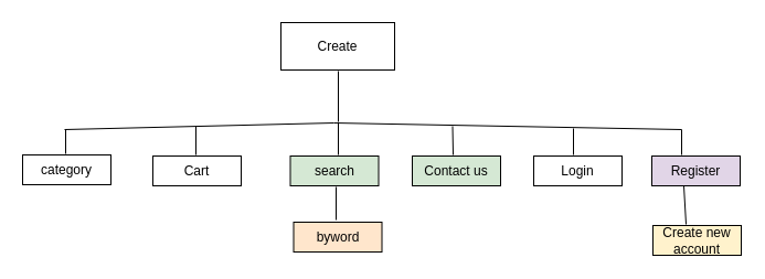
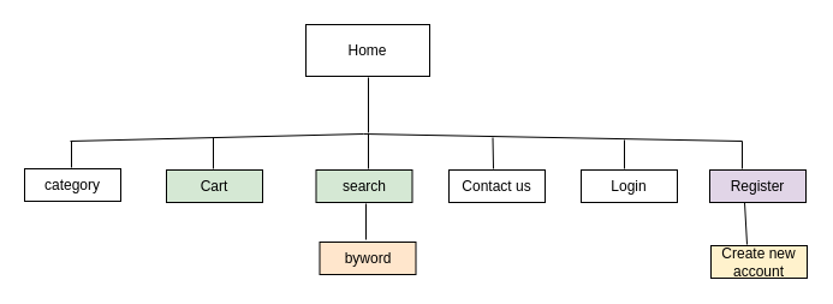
  <mxCell id="0" />
  <mxCell id="1" parent="0" />
- <mxCell id="2" value="Create" style="rounded=0;whiteSpace=wrap;html=1;" vertex="1" parent="1"><mxGeometry x="254" y="20" width="103" height="43" as="geometry" /></mxCell>
+ <mxCell id="2" value="Home" style="rounded=0;whiteSpace=wrap;html=1;" vertex="1" parent="1"><mxGeometry x="254" y="20" width="103" height="43" as="geometry" /></mxCell>
  <mxCell id="3" value="" style="endArrow=none;html=1;rounded=0;" edge="1" parent="1"><mxGeometry width="50" height="50" relative="1" as="geometry"><mxPoint x="306" y="110" as="sourcePoint" /><mxPoint x="306" y="64" as="targetPoint" /><Array as="points" /></mxGeometry></mxCell>
  <mxCell id="4" value="" style="endArrow=none;html=1;rounded=0;" edge="1" parent="1"><mxGeometry width="50" height="50" relative="1" as="geometry"><mxPoint x="58" y="117" as="sourcePoint" /><mxPoint x="617" y="117" as="targetPoint" /><Array as="points"><mxPoint x="302" y="111" /></Array></mxGeometry></mxCell>
  <mxCell id="5" value="category" style="rounded=0;whiteSpace=wrap;html=1;" vertex="1" parent="1"><mxGeometry x="20" y="140" width="80" height="27" as="geometry" /></mxCell>
  <mxCell id="6" value="" style="endArrow=none;html=1;rounded=0;" edge="1" parent="1"><mxGeometry width="50" height="50" relative="1" as="geometry"><mxPoint x="59" y="139" as="sourcePoint" /><mxPoint x="59" y="117" as="targetPoint" /></mxGeometry></mxCell>
- <mxCell id="7" value="Cart" style="rounded=0;whiteSpace=wrap;html=1;" vertex="1" parent="1"><mxGeometry x="138" y="141" width="80" height="27" as="geometry" /></mxCell>
+ <mxCell id="7" value="Cart" style="rounded=0;whiteSpace=wrap;html=1;fillColor=#d5e8d4;" vertex="1" parent="1"><mxGeometry x="138" y="141" width="80" height="27" as="geometry" /></mxCell>
  <mxCell id="8" value="" style="endArrow=none;html=1;rounded=0;" edge="1" parent="1"><mxGeometry width="50" height="50" relative="1" as="geometry"><mxPoint x="177" y="140" as="sourcePoint" /><mxPoint x="177" y="114" as="targetPoint" /></mxGeometry></mxCell>
  <mxCell id="9" value="search" style="rounded=0;whiteSpace=wrap;html=1;fillColor=#d5e8d4;" vertex="1" parent="1"><mxGeometry x="262.5" y="141" width="80" height="27" as="geometry" /></mxCell>
  <mxCell id="10" value="" style="endArrow=none;html=1;rounded=0;" edge="1" parent="1"><mxGeometry width="50" height="50" relative="1" as="geometry"><mxPoint x="306" y="140" as="sourcePoint" /><mxPoint x="306" y="111" as="targetPoint" /></mxGeometry></mxCell>
  <mxCell id="11" value="" style="endArrow=none;html=1;rounded=0;" edge="1" parent="1"><mxGeometry width="50" height="50" relative="1" as="geometry"><mxPoint x="304" y="199" as="sourcePoint" /><mxPoint x="304" y="169" as="targetPoint" /></mxGeometry></mxCell>
  <mxCell id="12" value="byword" style="rounded=0;whiteSpace=wrap;html=1;fillColor=#ffe6cc;" vertex="1" parent="1"><mxGeometry x="265.5" y="201" width="80" height="27" as="geometry" /></mxCell>
- <mxCell id="13" value="Contact us" style="rounded=0;whiteSpace=wrap;html=1;fillColor=#d5e8d4;" vertex="1" parent="1"><mxGeometry x="373" y="141" width="80" height="27" as="geometry" /></mxCell>
+ <mxCell id="13" value="Contact us" style="rounded=0;whiteSpace=wrap;html=1;" vertex="1" parent="1"><mxGeometry x="373" y="141" width="80" height="27" as="geometry" /></mxCell>
  <mxCell id="14" value="" style="endArrow=none;html=1;rounded=0;" edge="1" parent="1"><mxGeometry width="50" height="50" relative="1" as="geometry"><mxPoint x="410" y="140" as="sourcePoint" /><mxPoint x="409.5" y="114" as="targetPoint" /></mxGeometry></mxCell>
  <mxCell id="15" value="Login" style="rounded=0;whiteSpace=wrap;html=1;" vertex="1" parent="1"><mxGeometry x="483" y="141" width="80" height="27" as="geometry" /></mxCell>
  <mxCell id="16" value="" style="endArrow=none;html=1;rounded=0;" edge="1" parent="1"><mxGeometry width="50" height="50" relative="1" as="geometry"><mxPoint x="519" y="140" as="sourcePoint" /><mxPoint x="519" y="116" as="targetPoint" /></mxGeometry></mxCell>
  <mxCell id="17" value="Register" style="rounded=0;whiteSpace=wrap;html=1;fillColor=#e1d5e7;" vertex="1" parent="1"><mxGeometry x="590" y="141" width="80" height="27" as="geometry" /></mxCell>
  <mxCell id="18" value="" style="endArrow=none;html=1;rounded=0;" edge="1" parent="1"><mxGeometry width="50" height="50" relative="1" as="geometry"><mxPoint x="617" y="140" as="sourcePoint" /><mxPoint x="617" y="117" as="targetPoint" /></mxGeometry></mxCell>
  <mxCell id="19" value="Create new account" style="rounded=0;whiteSpace=wrap;html=1;fillColor=#fff2cc;" vertex="1" parent="1"><mxGeometry x="591" y="204" width="80" height="27" as="geometry" /></mxCell>
  <mxCell id="20" value="" style="endArrow=none;html=1;rounded=0;" edge="1" parent="1"><mxGeometry width="50" height="50" relative="1" as="geometry"><mxPoint x="621" y="203" as="sourcePoint" /><mxPoint x="619" y="168" as="targetPoint" /></mxGeometry></mxCell>
